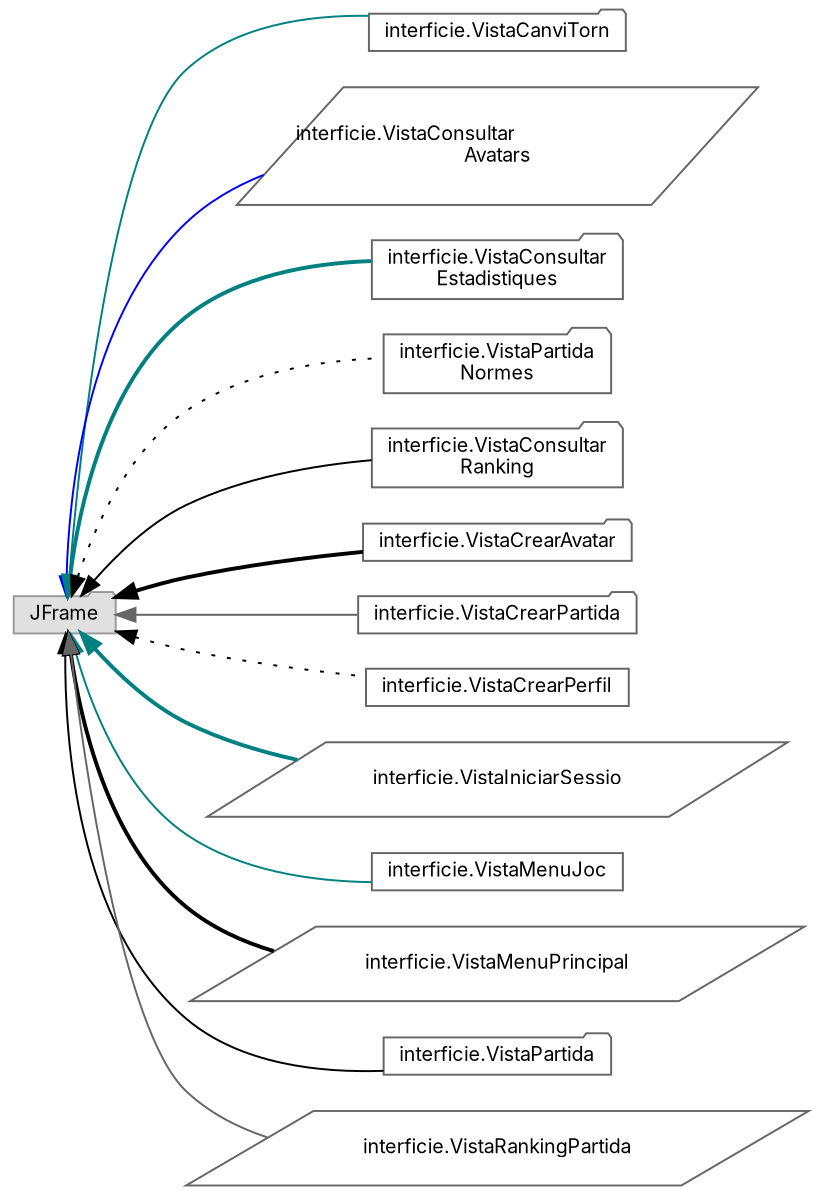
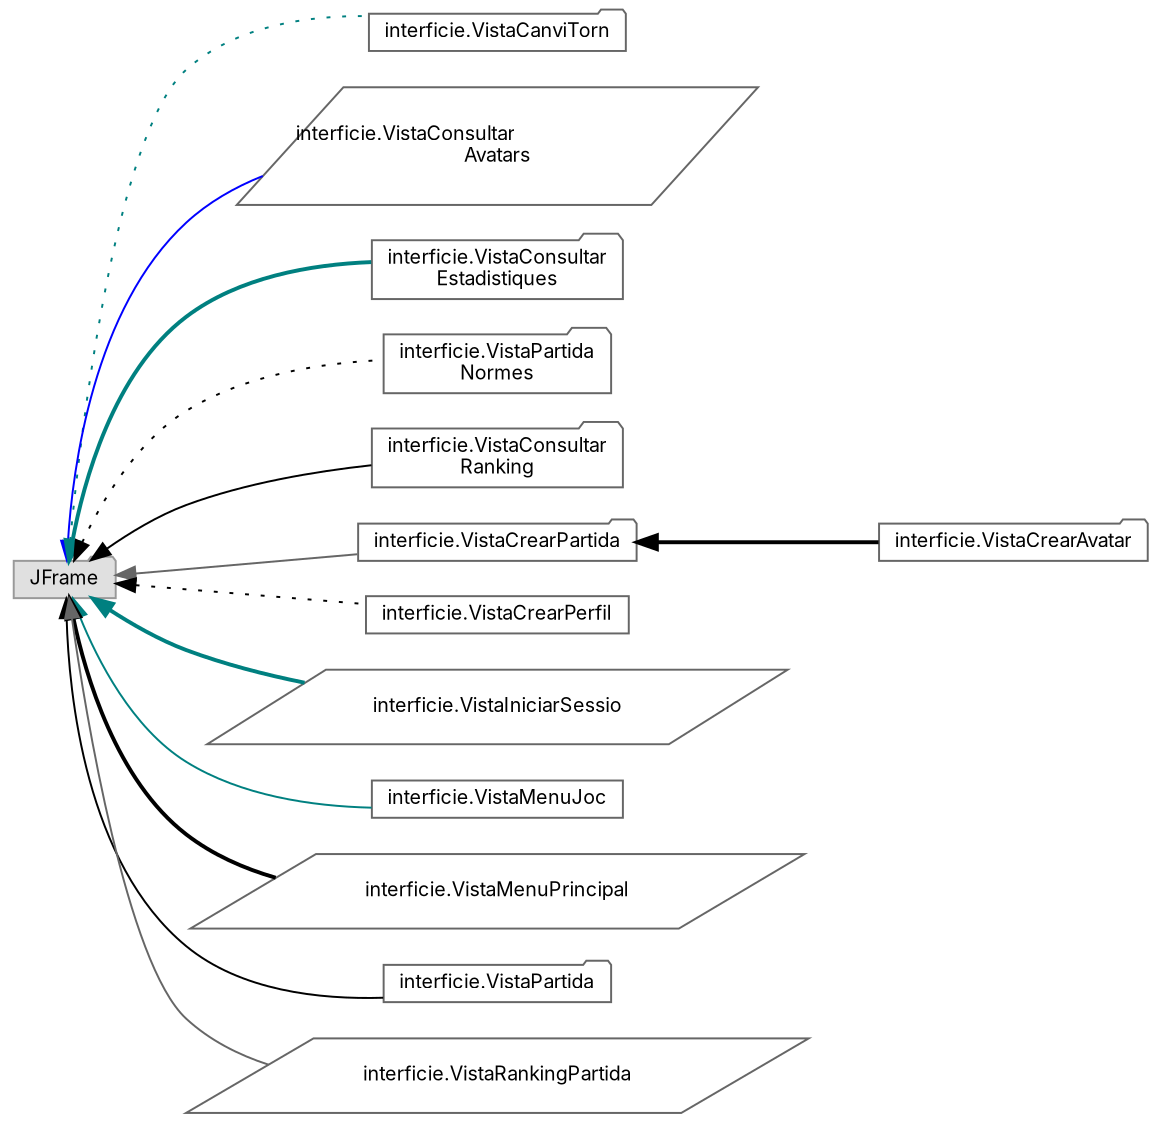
  digraph {
    fontname=Inter
    rankdir=LR
    node [color=grey40 fillcolor=white fontname=Inter fontsize=10 shape=folder style=filled]
    edge [color=black dir=back fontname=Inter fontsize=10 labelfontname=Helvetica labelfontsize=10 style=solid]
    n1 [color=grey60 fillcolor="#E0E0E0" height=0.2 label=JFrame width=0.4]
    n2 [height=0.2 label="interficie.VistaCanviTorn" width=0.4]
    n3 [height=0.2 label="interficie.VistaConsultar\lAvatars" shape=parallelogram width=0.4]
    n4 [height=0.2 label="interficie.VistaConsultar\lEstadistiques" width=0.4]
    n5 [height=0.2 label="interficie.VistaPartida\lNormes" width=0.4]
    n6 [height=0.2 label="interficie.VistaConsultar\lRanking" width=0.4]
    n7 [height=0.2 label="interficie.VistaCrearAvatar" width=0.4]
    n8 [height=0.2 label="interficie.VistaCrearPartida" width=0.4]
    n9 [height=0.2 label="interficie.VistaCrearPerfil" shape=box width=0.4]
    n10 [height=0.2 label="interficie.VistaIniciarSessio" shape=parallelogram width=0.4]
    n11 [height=0.2 label="interficie.VistaMenuJoc" shape=box width=0.4]
    n12 [height=0.2 label="interficie.VistaMenuPrincipal" shape=parallelogram width=0.4]
    n13 [height=0.2 label="interficie.VistaPartida" width=0.4]
    n14 [height=0.2 label="interficie.VistaRankingPartida" shape=parallelogram width=0.4]
-   n1 -> n2 [color=teal]
+   n1 -> n2 [color=teal style=dotted]
    n1 -> n3 [color=blue]
    n1 -> n4 [color=teal style=bold]
    n1 -> n5 [style=dotted]
    n1 -> n6
-   n1 -> n7 [style=bold]
+   n8 -> n7 [style=bold]
    n1 -> n8 [color=gray40]
    n1 -> n9 [style=dotted]
    n1 -> n10 [color=teal style=bold]
    n1 -> n11 [color=teal]
    n1 -> n12 [style=bold]
    n1 -> n13
    n1 -> n14 [color=gray40]
  }
